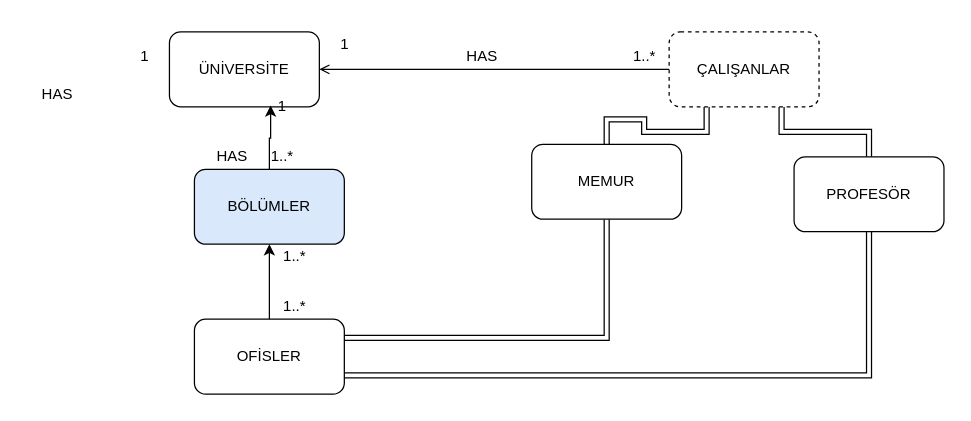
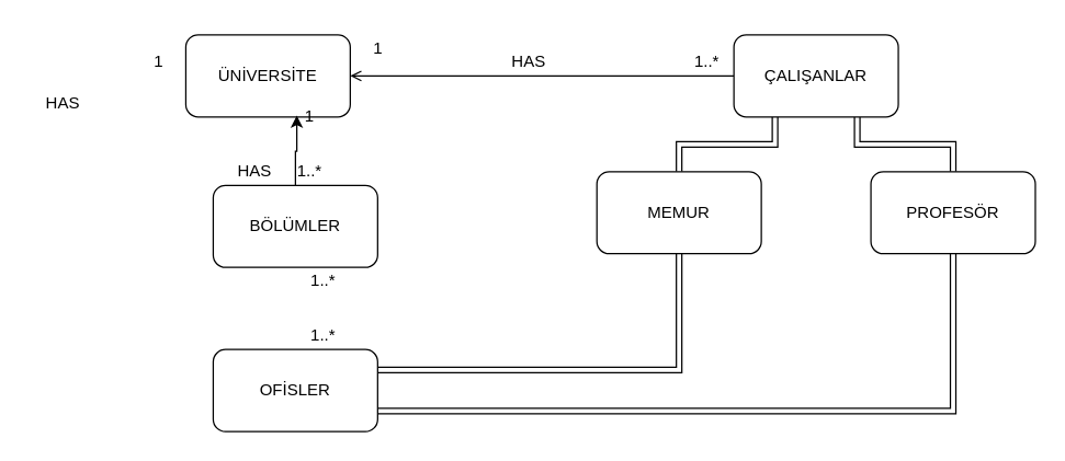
  <mxCell id="0" />
  <mxCell id="1" parent="0" />
  <mxCell id="2" value="ÜNİVERSİTE" style="rounded=1;whiteSpace=wrap;html=1;" vertex="1" parent="1"><mxGeometry x="135" y="25" width="120" height="60" as="geometry" /></mxCell>
  <mxCell id="3" style="edgeStyle=orthogonalEdgeStyle;rounded=0;orthogonalLoop=1;jettySize=auto;html=1;entryX=1;entryY=0.5;entryDx=0;entryDy=0;endArrow=open;" edge="1" parent="1" source="6" target="2"><mxGeometry relative="1" as="geometry" /></mxCell>
  <mxCell id="4" style="edgeStyle=orthogonalEdgeStyle;shape=link;rounded=0;orthogonalLoop=1;jettySize=auto;html=1;exitX=0.25;exitY=1;exitDx=0;exitDy=0;" edge="1" parent="1" source="6" target="12"><mxGeometry relative="1" as="geometry" /></mxCell>
  <mxCell id="5" style="edgeStyle=orthogonalEdgeStyle;shape=link;rounded=0;orthogonalLoop=1;jettySize=auto;html=1;exitX=0.75;exitY=1;exitDx=0;exitDy=0;" edge="1" parent="1" source="6" target="14"><mxGeometry relative="1" as="geometry" /></mxCell>
- <mxCell id="6" value="ÇALIŞANLAR" style="rounded=1;whiteSpace=wrap;html=1;dashed=1;" vertex="1" parent="1"><mxGeometry x="535" y="25" width="120" height="60" as="geometry" /></mxCell>
+ <mxCell id="6" value="ÇALIŞANLAR" style="rounded=1;whiteSpace=wrap;html=1;" vertex="1" parent="1"><mxGeometry x="535" y="25" width="120" height="60" as="geometry" /></mxCell>
  <mxCell id="7" style="edgeStyle=orthogonalEdgeStyle;rounded=0;orthogonalLoop=1;jettySize=auto;html=1;entryX=0.675;entryY=0.983;entryDx=0;entryDy=0;entryPerimeter=0;" edge="1" parent="1" source="8" target="2"><mxGeometry relative="1" as="geometry" /></mxCell>
- <mxCell id="8" value="BÖLÜMLER" style="rounded=1;whiteSpace=wrap;html=1;fillColor=#dae8fc;" vertex="1" parent="1"><mxGeometry x="155" y="135" width="120" height="60" as="geometry" /></mxCell>
- <mxCell id="9" style="edgeStyle=orthogonalEdgeStyle;rounded=0;orthogonalLoop=1;jettySize=auto;html=1;entryX=0.5;entryY=1;entryDx=0;entryDy=0;" edge="1" parent="1" source="10" target="8"><mxGeometry relative="1" as="geometry" /></mxCell>
+ <mxCell id="8" value="BÖLÜMLER" style="rounded=1;whiteSpace=wrap;html=1;" vertex="1" parent="1"><mxGeometry x="155" y="135" width="120" height="60" as="geometry" /></mxCell>
  <mxCell id="10" value="OFİSLER" style="rounded=1;whiteSpace=wrap;html=1;" vertex="1" parent="1"><mxGeometry x="155" y="255" width="120" height="60" as="geometry" /></mxCell>
  <mxCell id="11" style="edgeStyle=orthogonalEdgeStyle;shape=link;rounded=0;orthogonalLoop=1;jettySize=auto;html=1;exitX=0.5;exitY=1;exitDx=0;exitDy=0;entryX=1;entryY=0.25;entryDx=0;entryDy=0;" edge="1" parent="1" source="12" target="10"><mxGeometry relative="1" as="geometry" /></mxCell>
- <mxCell id="12" value="MEMUR" style="rounded=1;whiteSpace=wrap;html=1;" vertex="1" parent="1"><mxGeometry x="425" y="115" width="120" height="60" as="geometry" /></mxCell>
+ <mxCell id="12" value="MEMUR" style="rounded=1;whiteSpace=wrap;html=1;" vertex="1" parent="1"><mxGeometry x="435" y="125" width="120" height="60" as="geometry" /></mxCell>
  <mxCell id="13" style="edgeStyle=orthogonalEdgeStyle;shape=link;rounded=0;orthogonalLoop=1;jettySize=auto;html=1;exitX=0.5;exitY=1;exitDx=0;exitDy=0;entryX=1;entryY=0.75;entryDx=0;entryDy=0;" edge="1" parent="1" source="14" target="10"><mxGeometry relative="1" as="geometry" /></mxCell>
  <mxCell id="14" value="PROFESÖR" style="rounded=1;whiteSpace=wrap;html=1;" vertex="1" parent="1"><mxGeometry x="635" y="125" width="120" height="60" as="geometry" /></mxCell>
  <mxCell id="15" value="1" style="text;html=1;align=center;verticalAlign=middle;resizable=0;points=[];autosize=1;strokeColor=none;fillColor=none;" vertex="1" parent="1"><mxGeometry x="260" y="20" width="30" height="30" as="geometry" /></mxCell>
  <mxCell id="16" value="1..*" style="text;html=1;align=center;verticalAlign=middle;resizable=0;points=[];autosize=1;strokeColor=none;fillColor=none;" vertex="1" parent="1"><mxGeometry x="495" y="30" width="40" height="30" as="geometry" /></mxCell>
  <mxCell id="17" value="HAS" style="text;html=1;align=center;verticalAlign=middle;resizable=0;points=[];autosize=1;strokeColor=none;fillColor=none;" vertex="1" parent="1"><mxGeometry x="360" y="30" width="50" height="30" as="geometry" /></mxCell>
  <mxCell id="18" value="1..*" style="text;html=1;align=center;verticalAlign=middle;resizable=0;points=[];autosize=1;strokeColor=none;fillColor=none;" vertex="1" parent="1"><mxGeometry x="215" y="190" width="40" height="30" as="geometry" /></mxCell>
  <mxCell id="19" value="1..*" style="text;html=1;align=center;verticalAlign=middle;resizable=0;points=[];autosize=1;strokeColor=none;fillColor=none;" vertex="1" parent="1"><mxGeometry x="215" y="230" width="40" height="30" as="geometry" /></mxCell>
  <mxCell id="20" value="1" style="text;html=1;align=center;verticalAlign=middle;resizable=0;points=[];autosize=1;strokeColor=none;fillColor=none;" vertex="1" parent="1"><mxGeometry x="210" y="70" width="30" height="30" as="geometry" /></mxCell>
  <mxCell id="21" value="1..*" style="text;html=1;align=center;verticalAlign=middle;resizable=0;points=[];autosize=1;strokeColor=none;fillColor=none;" vertex="1" parent="1"><mxGeometry x="205" y="110" width="40" height="30" as="geometry" /></mxCell>
  <mxCell id="22" value="HAS" style="text;html=1;align=center;verticalAlign=middle;resizable=0;points=[];autosize=1;strokeColor=none;fillColor=none;" vertex="1" parent="1"><mxGeometry x="160" y="110" width="50" height="30" as="geometry" /></mxCell>
  <mxCell id="23" value="1" style="text;html=1;align=center;verticalAlign=middle;resizable=0;points=[];autosize=1;strokeColor=none;fillColor=none;" vertex="1" parent="1"><mxGeometry x="100" y="30" width="30" height="30" as="geometry" /></mxCell>
  <mxCell id="24" value="HAS" style="text;html=1;align=center;verticalAlign=middle;resizable=0;points=[];autosize=1;strokeColor=none;fillColor=none;" vertex="1" parent="1"><mxGeometry x="20" y="60" width="50" height="30" as="geometry" /></mxCell>
